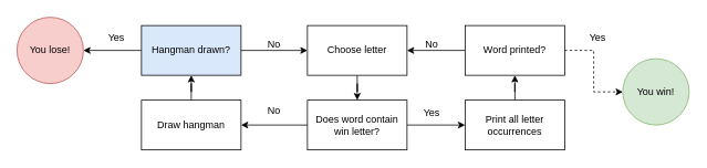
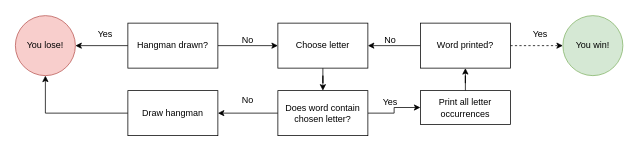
  <mxCell id="0" />
  <mxCell id="1" parent="0" />
  <mxCell id="2" value="" style="edgeStyle=orthogonalEdgeStyle;rounded=0;orthogonalLoop=1;jettySize=auto;html=1;" edge="1" parent="1" source="3" target="6"><mxGeometry relative="1" as="geometry" /></mxCell>
  <mxCell id="3" value="Choose letter" style="whiteSpace=wrap;html=1;" vertex="1" parent="1"><mxGeometry x="370" y="30" width="120" height="60" as="geometry" /></mxCell>
  <mxCell id="4" value="" style="edgeStyle=orthogonalEdgeStyle;rounded=0;orthogonalLoop=1;jettySize=auto;html=1;" edge="1" parent="1" source="6" target="8"><mxGeometry relative="1" as="geometry" /></mxCell>
  <mxCell id="5" value="" style="edgeStyle=orthogonalEdgeStyle;rounded=0;orthogonalLoop=1;jettySize=auto;html=1;" edge="1" parent="1" source="6" target="17"><mxGeometry relative="1" as="geometry" /></mxCell>
- <mxCell id="6" value="Does word contain win letter?" style="whiteSpace=wrap;html=1;" vertex="1" parent="1"><mxGeometry x="370" y="120" width="120" height="60" as="geometry" /></mxCell>
- <mxCell id="7" value="" style="edgeStyle=orthogonalEdgeStyle;rounded=0;orthogonalLoop=1;jettySize=auto;html=1;" edge="1" parent="1" source="8" target="12"><mxGeometry relative="1" as="geometry" /></mxCell>
+ <mxCell id="6" value="Does word contain chosen letter?" style="whiteSpace=wrap;html=1;" vertex="1" parent="1"><mxGeometry x="370" y="120" width="120" height="60" as="geometry" /></mxCell>
+ <mxCell id="7" value="" style="edgeStyle=orthogonalEdgeStyle;rounded=0;orthogonalLoop=1;jettySize=auto;html=1;" edge="1" parent="1" source="8" target="14"><mxGeometry relative="1" as="geometry" /></mxCell>
  <mxCell id="8" value="Draw hangman" style="whiteSpace=wrap;html=1;" vertex="1" parent="1"><mxGeometry x="170" y="120" width="120" height="60" as="geometry" /></mxCell>
  <mxCell id="9" value="&lt;div&gt;&lt;br&gt;&lt;/div&gt;&lt;div&gt;No&lt;/div&gt;" style="text;strokeColor=none;align=center;fillColor=none;html=1;verticalAlign=middle;whiteSpace=wrap;rounded=0;" vertex="1" parent="1"><mxGeometry x="300" y="110" width="60" height="30" as="geometry" /></mxCell>
  <mxCell id="10" style="edgeStyle=orthogonalEdgeStyle;rounded=0;orthogonalLoop=1;jettySize=auto;html=1;entryX=0;entryY=0.5;entryDx=0;entryDy=0;" edge="1" parent="1" source="12" target="3"><mxGeometry relative="1" as="geometry" /></mxCell>
  <mxCell id="11" value="" style="edgeStyle=orthogonalEdgeStyle;rounded=0;orthogonalLoop=1;jettySize=auto;html=1;" edge="1" parent="1" source="12" target="14"><mxGeometry relative="1" as="geometry" /></mxCell>
- <mxCell id="12" value="Hangman drawn?" style="whiteSpace=wrap;html=1;fillColor=#dae8fc;" vertex="1" parent="1"><mxGeometry x="170" y="30" width="120" height="60" as="geometry" /></mxCell>
+ <mxCell id="12" value="Hangman drawn?" style="whiteSpace=wrap;html=1;" vertex="1" parent="1"><mxGeometry x="170" y="30" width="120" height="60" as="geometry" /></mxCell>
  <mxCell id="13" value="&lt;div&gt;&lt;br&gt;&lt;/div&gt;&lt;div&gt;No&lt;/div&gt;" style="text;strokeColor=none;align=center;fillColor=none;html=1;verticalAlign=middle;whiteSpace=wrap;rounded=0;" vertex="1" parent="1"><mxGeometry x="300" y="30" width="60" height="30" as="geometry" /></mxCell>
  <mxCell id="14" value="You lose!" style="ellipse;whiteSpace=wrap;html=1;fillColor=#f8cecc;strokeColor=#b85450;" vertex="1" parent="1"><mxGeometry x="20" y="20" width="80" height="80" as="geometry" /></mxCell>
  <mxCell id="15" value="&lt;div&gt;Yes&lt;/div&gt;" style="text;strokeColor=none;align=center;fillColor=none;html=1;verticalAlign=middle;whiteSpace=wrap;rounded=0;" vertex="1" parent="1"><mxGeometry x="110" y="30" width="60" height="30" as="geometry" /></mxCell>
  <mxCell id="16" value="" style="edgeStyle=orthogonalEdgeStyle;rounded=0;orthogonalLoop=1;jettySize=auto;html=1;" edge="1" parent="1" source="17" target="21"><mxGeometry relative="1" as="geometry" /></mxCell>
- <mxCell id="17" value="Print all letter occurrences" style="whiteSpace=wrap;html=1;" vertex="1" parent="1"><mxGeometry x="560" y="120" width="120" height="60" as="geometry" /></mxCell>
+ <mxCell id="17" value="Print all letter occurrences" style="whiteSpace=wrap;html=1;" vertex="1" parent="1"><mxGeometry x="560" y="120" width="120" height="45" as="geometry" /></mxCell>
  <mxCell id="18" value="&lt;div&gt;Yes&lt;/div&gt;" style="text;strokeColor=none;align=center;fillColor=none;html=1;verticalAlign=middle;whiteSpace=wrap;rounded=0;" vertex="1" parent="1"><mxGeometry x="490" y="120" width="60" height="30" as="geometry" /></mxCell>
  <mxCell id="19" value="" style="edgeStyle=orthogonalEdgeStyle;rounded=0;orthogonalLoop=1;jettySize=auto;html=1;" edge="1" parent="1" source="21" target="3"><mxGeometry relative="1" as="geometry" /></mxCell>
  <mxCell id="20" value="" style="edgeStyle=orthogonalEdgeStyle;rounded=0;orthogonalLoop=1;jettySize=auto;html=1;dashed=1;" edge="1" parent="1" source="21" target="23"><mxGeometry relative="1" as="geometry" /></mxCell>
  <mxCell id="21" value="Word printed?" style="whiteSpace=wrap;html=1;" vertex="1" parent="1"><mxGeometry x="560" y="30" width="120" height="60" as="geometry" /></mxCell>
  <mxCell id="22" value="&lt;div&gt;&lt;br&gt;&lt;/div&gt;&lt;div&gt;No&lt;/div&gt;" style="text;strokeColor=none;align=center;fillColor=none;html=1;verticalAlign=middle;whiteSpace=wrap;rounded=0;" vertex="1" parent="1"><mxGeometry x="490" y="30" width="60" height="30" as="geometry" /></mxCell>
- <mxCell id="23" value="You win!" style="ellipse;whiteSpace=wrap;html=1;fillColor=#d5e8d4;strokeColor=#82b366;" vertex="1" parent="1"><mxGeometry x="750" y="70" width="80" height="80" as="geometry" /></mxCell>
+ <mxCell id="23" value="You win!" style="ellipse;whiteSpace=wrap;html=1;fillColor=#d5e8d4;strokeColor=#82b366;" vertex="1" parent="1"><mxGeometry x="750" y="20" width="80" height="80" as="geometry" /></mxCell>
  <mxCell id="24" value="&lt;div&gt;Yes&lt;/div&gt;" style="text;strokeColor=none;align=center;fillColor=none;html=1;verticalAlign=middle;whiteSpace=wrap;rounded=0;" vertex="1" parent="1"><mxGeometry x="690" y="30" width="60" height="30" as="geometry" /></mxCell>
